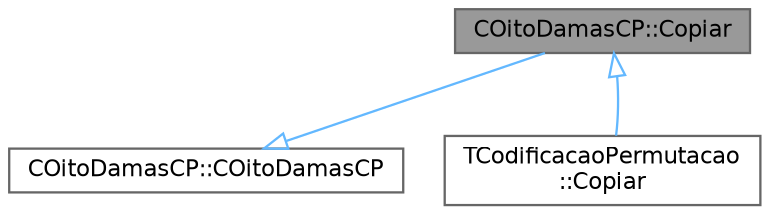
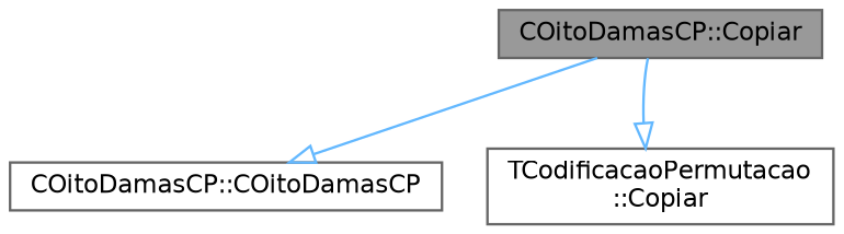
  digraph {
    rankdir=TB
    node [color=grey40 fillcolor=white fontname=Helvetica fontsize=10 shape=box style=filled]
    edge [arrowhead=onormal color=steelblue1 fontname=Helvetica fontsize=10 labelfontname=Helvetica labelfontsize=10 style=solid]
    n1 [color=gray40 fillcolor=grey60 fontcolor=black height=0.2 label="COitoDamasCP::Copiar" width=0.4]
    n2 [height=0.2 label="COitoDamasCP::COitoDamasCP" width=0.4]
    n3 [height=0.2 label="TCodificacaoPermutacao\l::Copiar" width=0.4]
    n1 -> n2
-   n3 -> n1
+   n1 -> n3
  }
